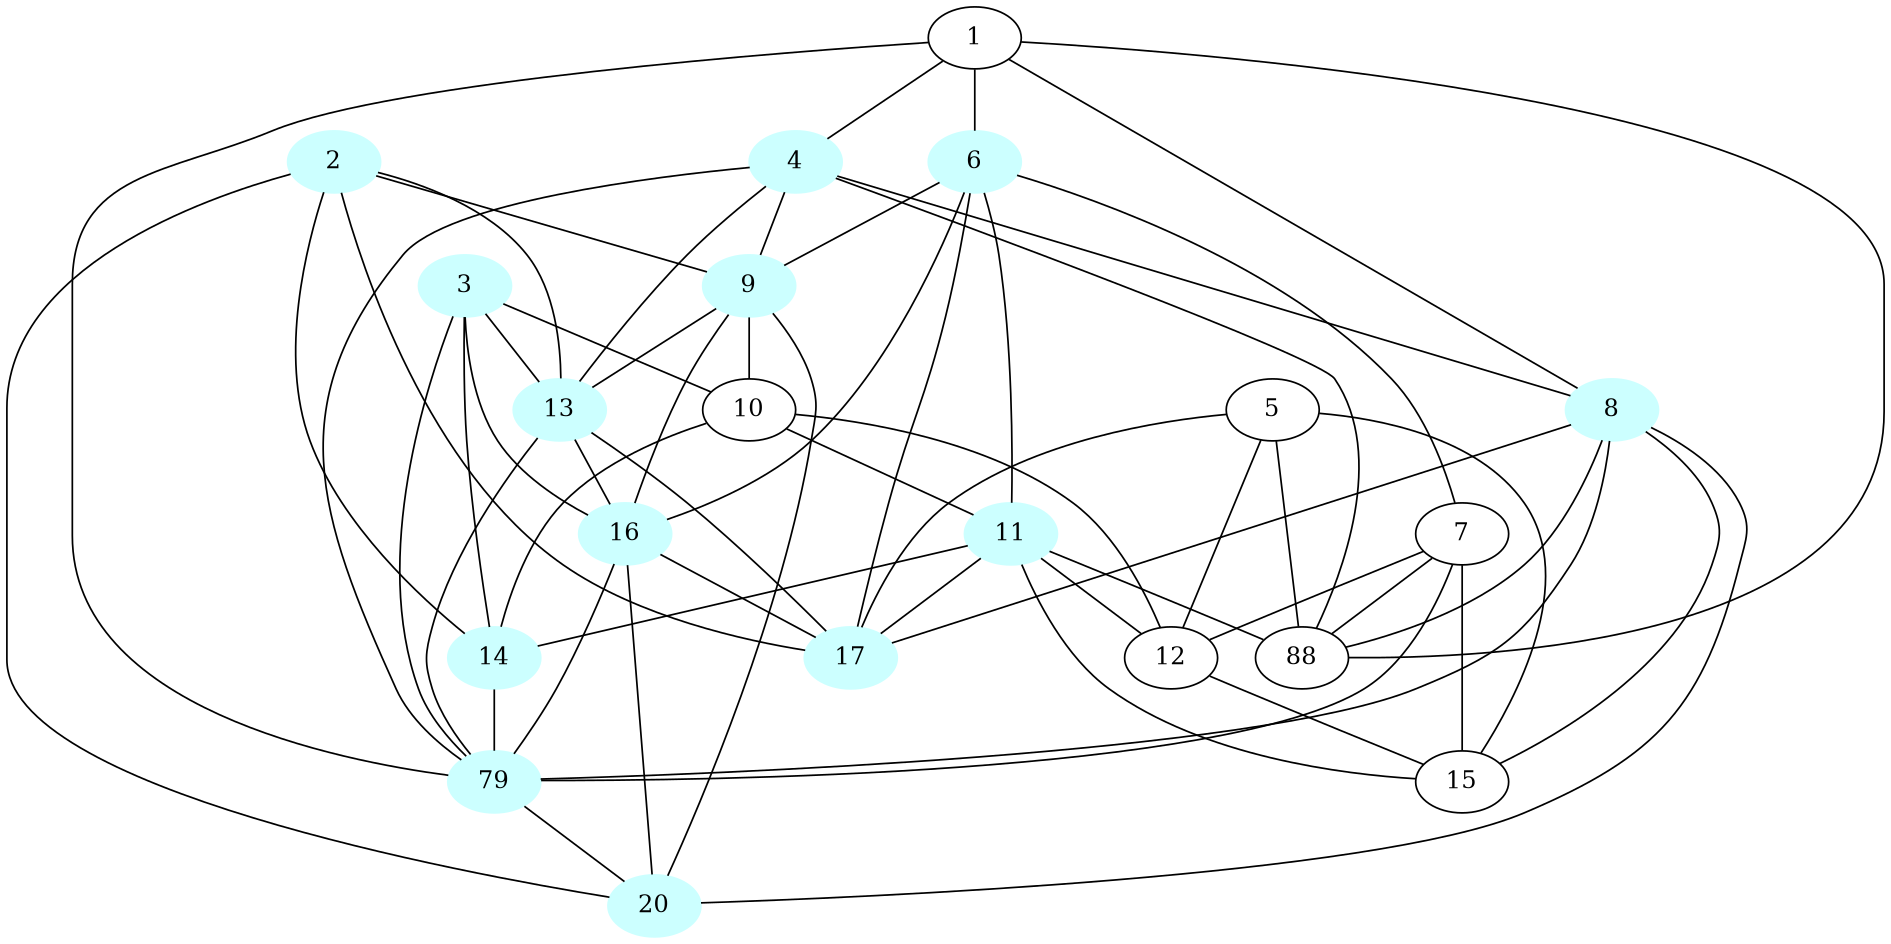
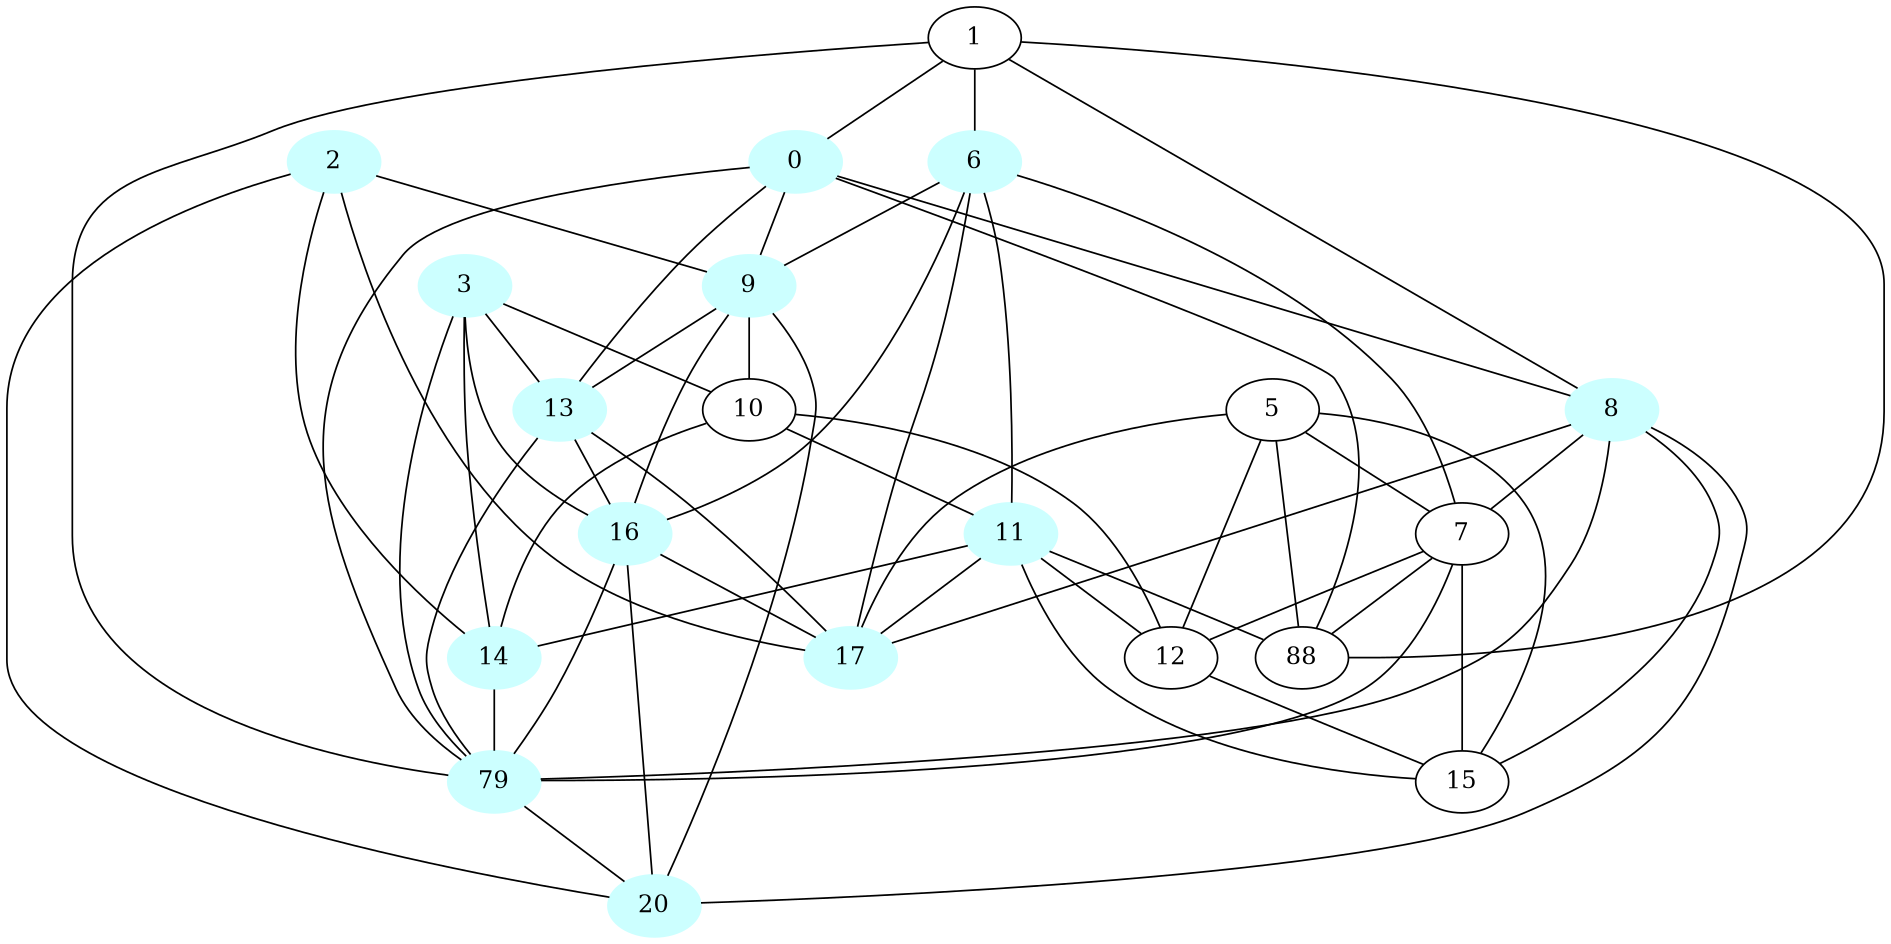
  graph {
    node [color="#CCFFFF" style=filled]
    2
    9
    13
    14
    17
    20
    16
    10 [color="" style=""]
    n9 [label=79]
    3
    11
    12 [color="" style=""]
-   4
+   4 [label=0]
    8
    n15 [label=88 color="" style=""]
    15 [color="" style=""]
    6
    7 [color="" style=""]
    1 [color="" style=""]
    5 [color="" style=""]
    2 -- 9
-   2 -- 13
    2 -- 14
    2 -- 17
    2 -- 20
    9 -- 13
    9 -- 20
    9 -- 16
    9 -- 10
    13 -- 17
    13 -- 16
    13 -- n9
    14 -- n9
    16 -- 17
    16 -- 20
    16 -- n9
    10 -- 14
    10 -- 11
    10 -- 12
    n9 -- 20
    3 -- 13
    3 -- 14
    3 -- 16
    3 -- 10
    3 -- n9
    11 -- 14
    11 -- 17
    11 -- 12
    11 -- n15
    11 -- 15
    12 -- 15
    4 -- 9
    4 -- 13
    4 -- n9
    4 -- 8
    4 -- n15
    8 -- 17
    8 -- 20
    8 -- n9
-   8 -- n15
+   8 -- 7
    8 -- 15
    6 -- 9
    6 -- 17
    6 -- 16
    6 -- 11
    6 -- 7
    7 -- n9
    7 -- 12
    7 -- n15
    7 -- 15
    1 -- n9
    1 -- 4
    1 -- 8
    1 -- n15
    1 -- 6
    5 -- 17
    5 -- 12
    5 -- n15
    5 -- 15
+   5 -- 7
  }
